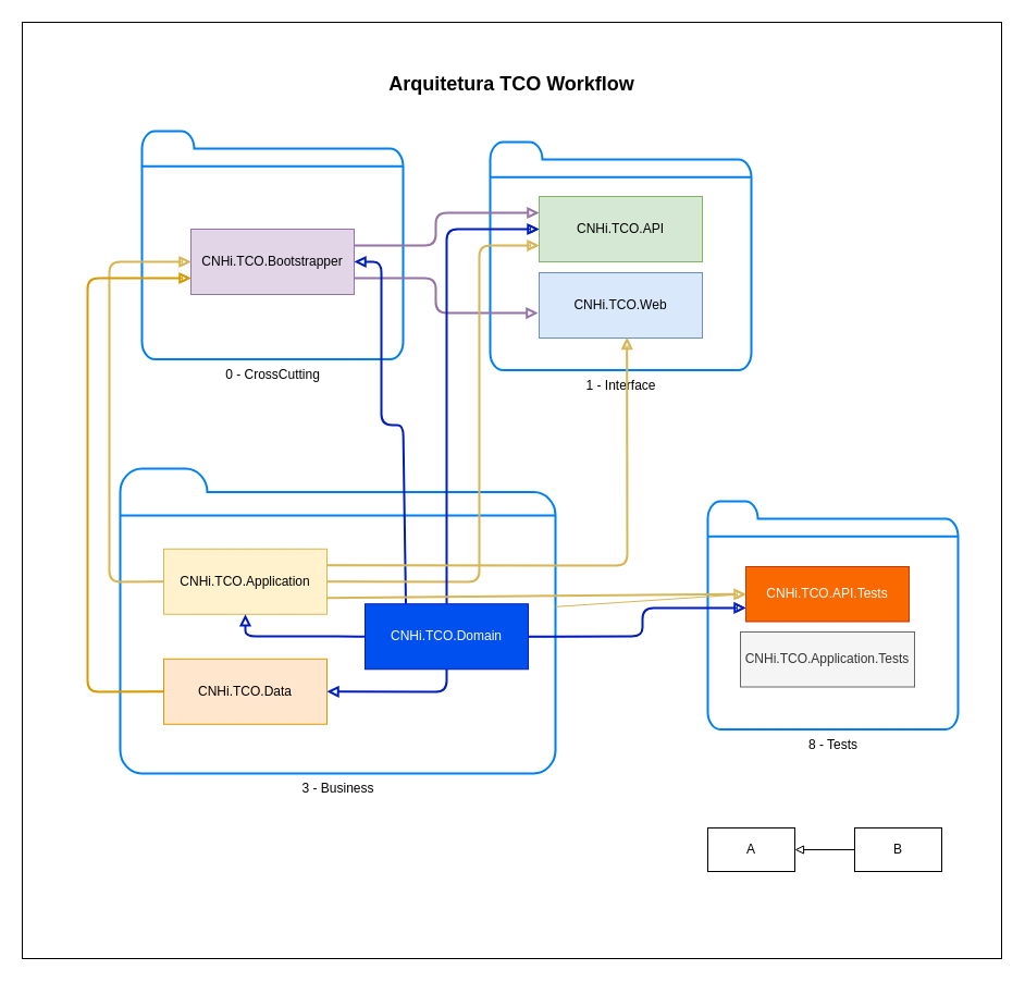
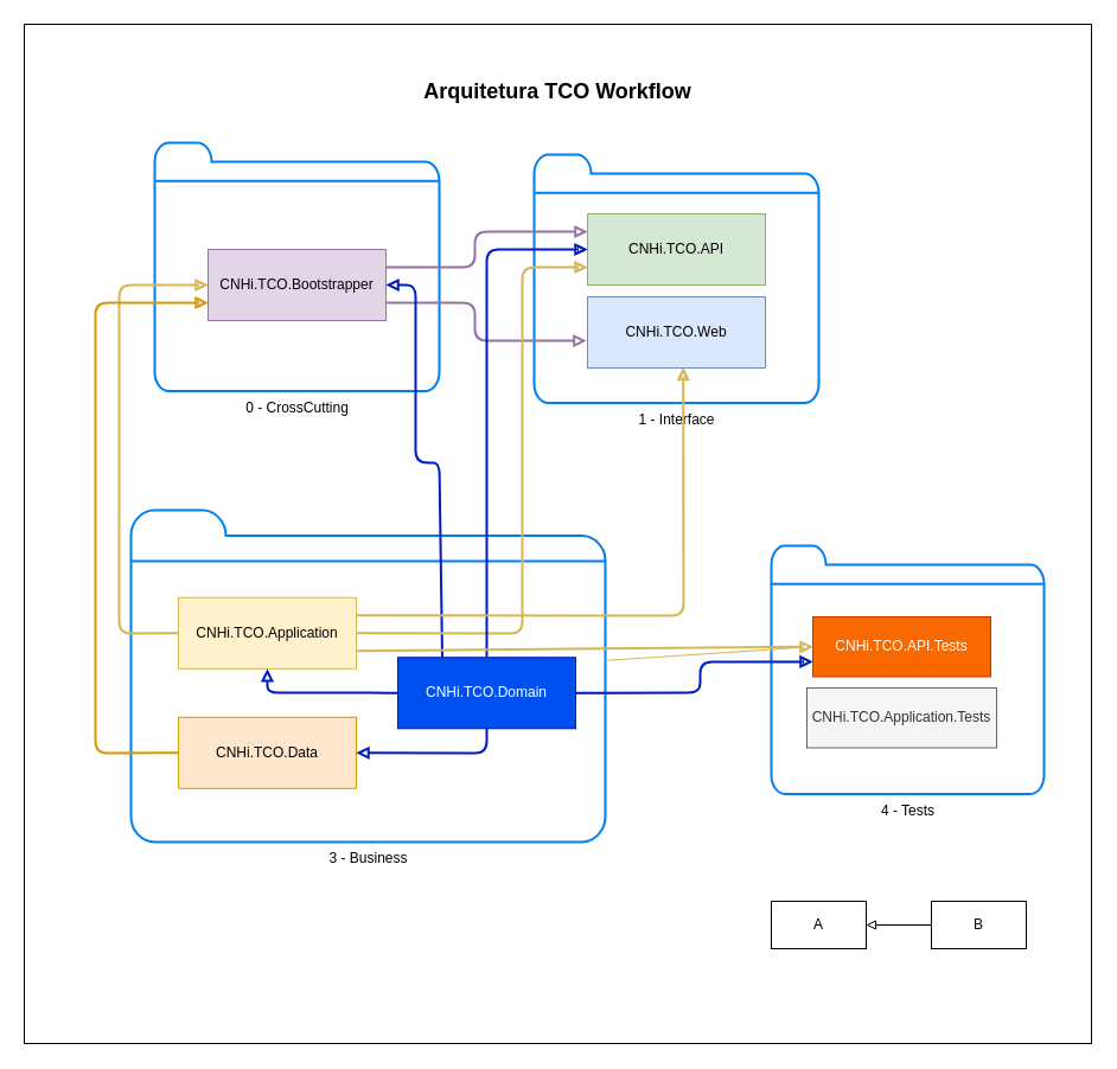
  <mxCell id="0" />
  <mxCell id="1" parent="0" />
  <mxCell id="2" value="" style="rounded=0;whiteSpace=wrap;html=1;" vertex="1" parent="1"><mxGeometry x="20" y="20" width="900" height="860" as="geometry" /></mxCell>
  <mxCell id="3" value="0 - CrossCutting" style="html=1;verticalLabelPosition=bottom;align=center;labelBackgroundColor=#ffffff;verticalAlign=top;strokeWidth=2;strokeColor=#0080F0;shadow=0;dashed=0;shape=mxgraph.ios7.icons.folder;" vertex="1" parent="1"><mxGeometry x="130" y="120" width="240" height="209.5" as="geometry" /></mxCell>
  <mxCell id="4" value="CNHi.TCO.Bootstrapper" style="rounded=0;whiteSpace=wrap;html=1;fillColor=#e1d5e7;strokeColor=#9673a6;" vertex="1" parent="1"><mxGeometry x="175" y="210" width="150" height="60" as="geometry" /></mxCell>
  <mxCell id="5" value="1 - Interface" style="html=1;verticalLabelPosition=bottom;align=center;labelBackgroundColor=#ffffff;verticalAlign=top;strokeWidth=2;strokeColor=#0080F0;shadow=0;dashed=0;shape=mxgraph.ios7.icons.folder;" vertex="1" parent="1"><mxGeometry x="450" y="130" width="240" height="209.5" as="geometry" /></mxCell>
  <mxCell id="6" value="CNHi.TCO.API" style="rounded=0;whiteSpace=wrap;html=1;fillColor=#d5e8d4;strokeColor=#82b366;" vertex="1" parent="1"><mxGeometry x="495" y="180" width="150" height="60" as="geometry" /></mxCell>
  <mxCell id="7" value="CNHi.TCO.Web" style="rounded=0;whiteSpace=wrap;html=1;fillColor=#dae8fc;strokeColor=#6c8ebf;" vertex="1" parent="1"><mxGeometry x="495" y="250" width="150" height="60" as="geometry" /></mxCell>
  <mxCell id="8" value="" style="endArrow=none;html=1;exitX=0;exitY=0.25;exitDx=0;exitDy=0;entryX=1;entryY=0.25;entryDx=0;entryDy=0;fillColor=#e1d5e7;strokeColor=#9673a6;startArrow=block;startFill=0;endFill=0;strokeWidth=2;" edge="1" parent="1" source="6" target="4"><mxGeometry width="50" height="50" relative="1" as="geometry"><mxPoint x="200" y="500" as="sourcePoint" /><mxPoint x="250" y="450" as="targetPoint" /><Array as="points"><mxPoint x="400" y="195" /><mxPoint x="400" y="225" /></Array></mxGeometry></mxCell>
  <mxCell id="9" value="" style="endArrow=none;html=1;entryX=1;entryY=0.75;entryDx=0;entryDy=0;exitX=-0.007;exitY=0.617;exitDx=0;exitDy=0;exitPerimeter=0;fillColor=#e1d5e7;strokeColor=#9673a6;startArrow=block;startFill=0;endFill=0;strokeWidth=2;" edge="1" parent="1" source="7" target="4"><mxGeometry width="50" height="50" relative="1" as="geometry"><mxPoint x="400" y="370" as="sourcePoint" /><mxPoint x="450" y="320" as="targetPoint" /><Array as="points"><mxPoint x="400" y="287" /><mxPoint x="400" y="255" /></Array></mxGeometry></mxCell>
  <mxCell id="10" value="3 - Business" style="html=1;verticalLabelPosition=bottom;align=center;labelBackgroundColor=#ffffff;verticalAlign=top;strokeWidth=2;strokeColor=#0080F0;shadow=0;dashed=0;shape=mxgraph.ios7.icons.folder;" vertex="1" parent="1"><mxGeometry x="110" y="430" width="400" height="280" as="geometry" /></mxCell>
  <mxCell id="11" value="CNHi.TCO.Application" style="rounded=0;whiteSpace=wrap;html=1;fillColor=#fff2cc;strokeColor=#d6b656;" vertex="1" parent="1"><mxGeometry x="150" y="503.75" width="150" height="60" as="geometry" /></mxCell>
  <mxCell id="12" value="CNHi.TCO.Data" style="rounded=0;whiteSpace=wrap;html=1;fillColor=#ffe6cc;strokeColor=#d79b00;" vertex="1" parent="1"><mxGeometry x="150" y="604.75" width="150" height="60" as="geometry" /></mxCell>
  <mxCell id="13" value="" style="endArrow=none;html=1;exitX=0;exitY=0.5;exitDx=0;exitDy=0;entryX=0;entryY=0.5;entryDx=0;entryDy=0;fillColor=#fff2cc;strokeColor=#d6b656;startArrow=block;startFill=0;endFill=0;" edge="1" parent="1" source="4" target="11"><mxGeometry width="50" height="50" relative="1" as="geometry"><mxPoint x="340" y="410" as="sourcePoint" /><mxPoint x="390" y="360" as="targetPoint" /><Array as="points"><mxPoint x="100" y="240" /><mxPoint x="100" y="534" /></Array></mxGeometry></mxCell>
  <mxCell id="14" value="" style="endArrow=none;html=1;exitX=0;exitY=0.75;exitDx=0;exitDy=0;entryX=0;entryY=0.5;entryDx=0;entryDy=0;fillColor=#ffe6cc;strokeColor=#d79b00;rounded=1;startArrow=block;startFill=0;endFill=0;" edge="1" parent="1" source="4" target="12"><mxGeometry width="50" height="50" relative="1" as="geometry"><mxPoint x="340" y="410" as="sourcePoint" /><mxPoint x="390" y="360" as="targetPoint" /><Array as="points"><mxPoint x="80" y="255" /><mxPoint x="80" y="635" /></Array></mxGeometry></mxCell>
  <mxCell id="15" value="CNHi.TCO.Domain" style="rounded=0;whiteSpace=wrap;html=1;fillColor=#0050ef;strokeColor=#001DBC;fontColor=#ffffff;" vertex="1" parent="1"><mxGeometry x="335" y="554.25" width="150" height="60" as="geometry" /></mxCell>
  <mxCell id="16" value="" style="endArrow=none;html=1;exitX=1;exitY=0.5;exitDx=0;exitDy=0;entryX=0.25;entryY=0;entryDx=0;entryDy=0;fillColor=#0050ef;strokeColor=#001DBC;startArrow=block;startFill=0;endFill=0;strokeWidth=2;" edge="1" parent="1" source="4" target="15"><mxGeometry width="50" height="50" relative="1" as="geometry"><mxPoint x="180" y="240" as="sourcePoint" /><mxPoint x="410" y="560" as="targetPoint" /><Array as="points"><mxPoint x="350" y="240" /><mxPoint x="350" y="390" /><mxPoint x="370" y="390" /></Array></mxGeometry></mxCell>
  <mxCell id="17" value="" style="endArrow=none;html=1;exitX=0;exitY=0.75;exitDx=0;exitDy=0;entryX=1;entryY=0.5;entryDx=0;entryDy=0;fillColor=#fff2cc;strokeColor=#d6b656;startArrow=block;startFill=0;endFill=0;" edge="1" parent="1" source="6" target="11"><mxGeometry width="50" height="50" relative="1" as="geometry"><mxPoint x="470" y="410" as="sourcePoint" /><mxPoint x="520" y="360" as="targetPoint" /><Array as="points"><mxPoint x="440" y="225" /><mxPoint x="440" y="534" /></Array></mxGeometry></mxCell>
  <mxCell id="18" value="" style="endArrow=none;html=1;exitX=0;exitY=0.5;exitDx=0;exitDy=0;fillColor=#0050ef;strokeColor=#001DBC;startArrow=block;startFill=0;endFill=0;" edge="1" parent="1" source="6"><mxGeometry width="50" height="50" relative="1" as="geometry"><mxPoint x="490" y="210" as="sourcePoint" /><mxPoint x="410" y="554" as="targetPoint" /><Array as="points"><mxPoint x="410" y="210" /></Array></mxGeometry></mxCell>
  <mxCell id="19" value="" style="endArrow=none;html=1;exitX=0.538;exitY=0.992;exitDx=0;exitDy=0;entryX=1;entryY=0.25;entryDx=0;entryDy=0;exitPerimeter=0;fillColor=#fff2cc;strokeColor=#d6b656;startArrow=block;startFill=0;endFill=0;" edge="1" parent="1" source="7" target="11"><mxGeometry width="50" height="50" relative="1" as="geometry"><mxPoint x="340" y="390" as="sourcePoint" /><mxPoint x="390" y="340" as="targetPoint" /><Array as="points"><mxPoint x="576" y="519" /></Array></mxGeometry></mxCell>
  <mxCell id="20" value="" style="endArrow=none;html=1;entryX=0;entryY=0.5;entryDx=0;entryDy=0;exitX=0.5;exitY=1;exitDx=0;exitDy=0;fillColor=#0050ef;strokeColor=#001DBC;startArrow=block;startFill=0;endFill=0;strokeWidth=2;" edge="1" parent="1" source="11" target="15"><mxGeometry width="50" height="50" relative="1" as="geometry"><mxPoint x="410" y="544.75" as="sourcePoint" /><mxPoint x="460" y="494.75" as="targetPoint" /><Array as="points"><mxPoint x="225" y="584" /><mxPoint x="320" y="584" /></Array></mxGeometry></mxCell>
  <mxCell id="21" value="" style="endArrow=none;html=1;exitX=1;exitY=0.5;exitDx=0;exitDy=0;entryX=0.5;entryY=1;entryDx=0;entryDy=0;fillColor=#0050ef;strokeColor=#001DBC;startArrow=block;startFill=0;endFill=0;strokeWidth=2;" edge="1" parent="1" source="12" target="15"><mxGeometry width="50" height="50" relative="1" as="geometry"><mxPoint x="650" y="544.75" as="sourcePoint" /><mxPoint x="560" y="710" as="targetPoint" /><Array as="points"><mxPoint x="410" y="635" /></Array></mxGeometry></mxCell>
- <mxCell id="22" value="8 - Tests" style="html=1;verticalLabelPosition=bottom;align=center;labelBackgroundColor=#ffffff;verticalAlign=top;strokeWidth=2;strokeColor=#0080F0;shadow=0;dashed=0;shape=mxgraph.ios7.icons.folder;" vertex="1" parent="1"><mxGeometry x="650" y="460" width="230" height="209.5" as="geometry" /></mxCell>
+ <mxCell id="22" value="4 - Tests" style="html=1;verticalLabelPosition=bottom;align=center;labelBackgroundColor=#ffffff;verticalAlign=top;strokeWidth=2;strokeColor=#0080F0;shadow=0;dashed=0;shape=mxgraph.ios7.icons.folder;" vertex="1" parent="1"><mxGeometry x="650" y="460" width="230" height="209.5" as="geometry" /></mxCell>
  <mxCell id="23" value="CNHi.TCO.API.Tests" style="rounded=0;whiteSpace=wrap;html=1;fillColor=#fa6800;strokeColor=#C73500;fontColor=#ffffff;" vertex="1" parent="1"><mxGeometry x="685" y="520" width="150" height="50.5" as="geometry" /></mxCell>
  <mxCell id="24" value="" style="endArrow=none;html=1;entryX=1;entryY=0.5;entryDx=0;entryDy=0;exitX=0;exitY=0.75;exitDx=0;exitDy=0;fillColor=#0050ef;strokeColor=#001DBC;startArrow=block;startFill=0;endFill=0;" edge="1" parent="1" source="23" target="15"><mxGeometry width="50" height="50" relative="1" as="geometry"><mxPoint x="460" y="730" as="sourcePoint" /><mxPoint x="390" y="550" as="targetPoint" /><Array as="points"><mxPoint x="590" y="558" /><mxPoint x="590" y="584" /></Array></mxGeometry></mxCell>
  <mxCell id="25" value="" style="endArrow=none;html=1;exitX=0;exitY=0.5;exitDx=0;exitDy=0;fillColor=#fff2cc;strokeColor=#d6b656;startArrow=block;startFill=0;endFill=0;" edge="1" parent="1" source="23" target="10"><mxGeometry width="50" height="50" relative="1" as="geometry"><mxPoint x="500" y="780" as="sourcePoint" /><mxPoint x="390" y="550" as="targetPoint" /></mxGeometry></mxCell>
  <mxCell id="26" value="CNHi.TCO.Application.Tests" style="rounded=0;whiteSpace=wrap;html=1;fillColor=#f5f5f5;strokeColor=#666666;fontColor=#333333;" vertex="1" parent="1"><mxGeometry x="680" y="580" width="160" height="50.5" as="geometry" /></mxCell>
  <mxCell id="27" value="A" style="rounded=0;whiteSpace=wrap;html=1;" vertex="1" parent="1"><mxGeometry x="650" y="760" width="80" height="40" as="geometry" /></mxCell>
  <mxCell id="28" value="B" style="rounded=0;whiteSpace=wrap;html=1;" vertex="1" parent="1"><mxGeometry x="785" y="760" width="80" height="40" as="geometry" /></mxCell>
  <mxCell id="29" value="" style="endArrow=block;html=1;entryX=1;entryY=0.5;entryDx=0;entryDy=0;exitX=0;exitY=0.5;exitDx=0;exitDy=0;endFill=0;" edge="1" parent="1" source="28" target="27"><mxGeometry width="50" height="50" relative="1" as="geometry"><mxPoint x="730" y="770" as="sourcePoint" /><mxPoint x="780" y="720" as="targetPoint" /></mxGeometry></mxCell>
  <mxCell id="30" value="" style="endArrow=none;html=1;exitX=0;exitY=0.5;exitDx=0;exitDy=0;entryX=0;entryY=0.5;entryDx=0;entryDy=0;fillColor=#fff2cc;strokeColor=#d6b656;startArrow=block;startFill=0;endFill=0;strokeWidth=2;" edge="1" parent="1"><mxGeometry width="50" height="50" relative="1" as="geometry"><mxPoint x="175" y="240" as="sourcePoint" /><mxPoint x="150" y="533.75" as="targetPoint" /><Array as="points"><mxPoint x="100" y="240" /><mxPoint x="100" y="534" /></Array></mxGeometry></mxCell>
  <mxCell id="31" value="" style="endArrow=none;html=1;exitX=0;exitY=0.75;exitDx=0;exitDy=0;entryX=0;entryY=0.5;entryDx=0;entryDy=0;fillColor=#ffe6cc;strokeColor=#d79b00;rounded=1;startArrow=block;startFill=0;endFill=0;strokeWidth=2;" edge="1" parent="1"><mxGeometry width="50" height="50" relative="1" as="geometry"><mxPoint x="175" y="255" as="sourcePoint" /><mxPoint x="150" y="634.75" as="targetPoint" /><Array as="points"><mxPoint x="80" y="255" /><mxPoint x="80" y="635" /></Array></mxGeometry></mxCell>
  <mxCell id="32" value="" style="endArrow=none;html=1;exitX=0;exitY=0.75;exitDx=0;exitDy=0;entryX=1;entryY=0.5;entryDx=0;entryDy=0;fillColor=#fff2cc;strokeColor=#d6b656;startArrow=block;startFill=0;endFill=0;strokeWidth=2;" edge="1" parent="1"><mxGeometry width="50" height="50" relative="1" as="geometry"><mxPoint x="495" y="225" as="sourcePoint" /><mxPoint x="300" y="533.75" as="targetPoint" /><Array as="points"><mxPoint x="440" y="225" /><mxPoint x="440" y="534" /></Array></mxGeometry></mxCell>
  <mxCell id="33" value="" style="endArrow=none;html=1;exitX=0;exitY=0.5;exitDx=0;exitDy=0;fillColor=#0050ef;strokeColor=#001DBC;startArrow=block;startFill=0;endFill=0;strokeWidth=2;" edge="1" parent="1"><mxGeometry width="50" height="50" relative="1" as="geometry"><mxPoint x="495" y="210" as="sourcePoint" /><mxPoint x="410" y="554" as="targetPoint" /><Array as="points"><mxPoint x="410" y="210" /></Array></mxGeometry></mxCell>
  <mxCell id="34" value="" style="endArrow=none;html=1;exitX=0.538;exitY=0.992;exitDx=0;exitDy=0;entryX=1;entryY=0.25;entryDx=0;entryDy=0;exitPerimeter=0;fillColor=#fff2cc;strokeColor=#d6b656;startArrow=block;startFill=0;endFill=0;strokeWidth=2;" edge="1" parent="1"><mxGeometry width="50" height="50" relative="1" as="geometry"><mxPoint x="575.7" y="309.52" as="sourcePoint" /><mxPoint x="300" y="518.75" as="targetPoint" /><Array as="points"><mxPoint x="576" y="519" /></Array></mxGeometry></mxCell>
  <mxCell id="35" value="" style="endArrow=none;html=1;exitX=0;exitY=0.5;exitDx=0;exitDy=0;entryX=1;entryY=0.75;entryDx=0;entryDy=0;fillColor=#fff2cc;strokeColor=#d6b656;startArrow=block;startFill=0;endFill=0;strokeWidth=2;" edge="1" parent="1"><mxGeometry width="50" height="50" relative="1" as="geometry"><mxPoint x="685" y="545.25" as="sourcePoint" /><mxPoint x="300" y="548.75" as="targetPoint" /></mxGeometry></mxCell>
  <mxCell id="36" value="" style="endArrow=none;html=1;entryX=1;entryY=0.5;entryDx=0;entryDy=0;exitX=0;exitY=0.75;exitDx=0;exitDy=0;fillColor=#0050ef;strokeColor=#001DBC;startArrow=block;startFill=0;endFill=0;strokeWidth=2;" edge="1" parent="1"><mxGeometry width="50" height="50" relative="1" as="geometry"><mxPoint x="685" y="557.875" as="sourcePoint" /><mxPoint x="485" y="584.25" as="targetPoint" /><Array as="points"><mxPoint x="590" y="558" /><mxPoint x="590" y="584" /></Array></mxGeometry></mxCell>
  <mxCell id="37" value="&lt;h2&gt;&lt;b&gt;Arquitetura TCO Workflow&lt;/b&gt;&lt;/h2&gt;" style="text;html=1;strokeColor=none;fillColor=none;align=center;verticalAlign=middle;whiteSpace=wrap;rounded=0;" vertex="1" parent="1"><mxGeometry x="295" y="60" width="350" height="34" as="geometry" /></mxCell>
